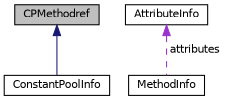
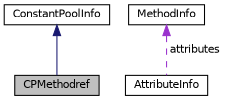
  digraph {
    node [color=black fillcolor=white fontname=Helvetica fontsize=10 shape=record style=filled]
    edge [dir=back fontname=Helvetica fontsize=10 labelfontname=Helvetica labelfontsize=10]
    n1 [fillcolor=grey75 fontcolor=black height=0.2 label=CPMethodref width=0.4]
    n2 [height=0.2 label=ConstantPoolInfo width=0.4]
    n3 [height=0.2 label=MethodInfo width=0.4]
    n4 [height=0.2 label=AttributeInfo width=0.4]
-   n1 -> n2 [color=midnightblue style=solid]
-   n4 -> n3 [color=darkorchid3 label=" attributes" style=dashed]
+   n2 -> n1 [color=midnightblue style=solid]
+   n3 -> n4 [color=darkorchid3 label=" attributes" style=dashed]
  }
